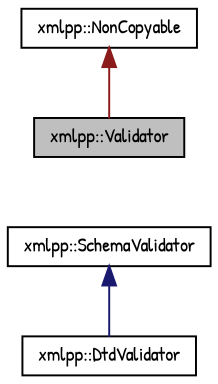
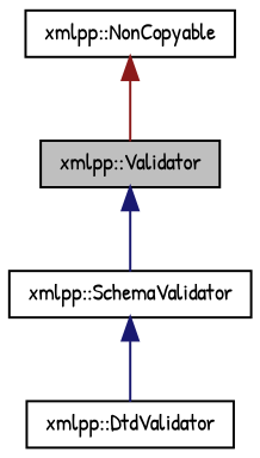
  digraph {
    fontname="Patrick Hand"
    node [color=black fontname="Patrick Hand" fontsize=10 shape=record]
    edge [color=midnightblue dir=back fontname="Patrick Hand" fontsize=10 labelfontname=FreeSans labelfontsize=10 style=solid]
    n1 [fillcolor=grey75 fontcolor=black height=0.2 label="xmlpp::Validator" style=filled width=0.4]
    n2 [height=0.2 label="xmlpp::SchemaValidator" width=0.4]
    n3 [height=0.2 label="xmlpp::DtdValidator" width=0.4]
    n4 [height=0.2 label="xmlpp::NonCopyable" width=0.4]
+   n1 -> n2
    n2 -> n3
    n4 -> n1 [color=firebrick4]
  }
